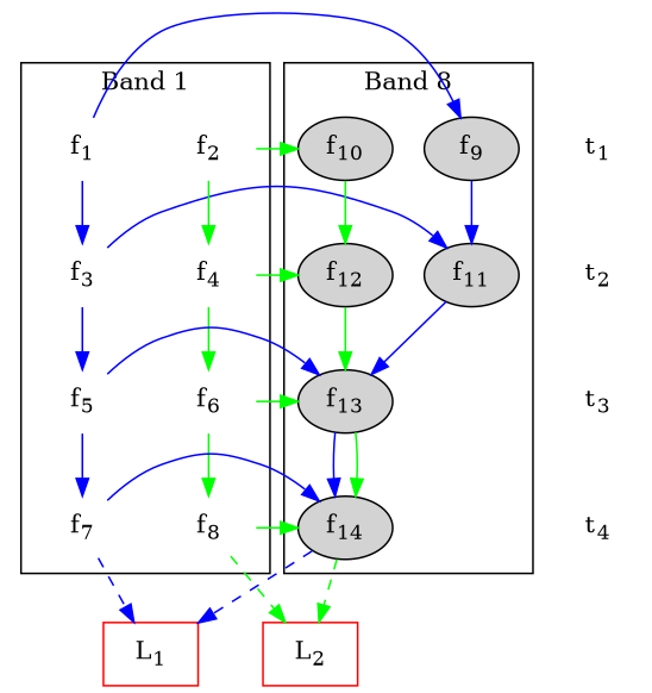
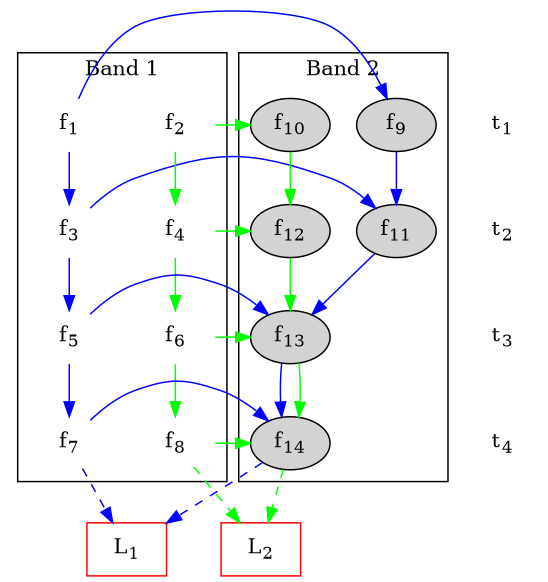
  digraph {
    rankdir=TB
    node [style=filled]
    edge [color=green]
    n1 [color=white label=<f<SUB>1</SUB>>]
    n2 [color=white label=<f<SUB>3</SUB>>]
    n3 [color=white label=<f<SUB>2</SUB>>]
    n4 [color=white label=<f<SUB>4</SUB>>]
    n5 [color=white label=<f<SUB>5</SUB>>]
    n6 [color=white label=<f<SUB>6</SUB>>]
    n7 [color=white label=<f<SUB>7</SUB>>]
    n8 [color=white label=<f<SUB>8</SUB>>]
    n9 [label=<f<SUB>9</SUB>>]
    n10 [label=<f<SUB>11</SUB>>]
    n11 [label=<f<SUB>10</SUB>>]
    n12 [label=<f<SUB>12</SUB>>]
    n13 [label=<f<SUB>13</SUB>>]
    n14 [label=<f<SUB>14</SUB>>]
    n15 [color=red label=<L<SUB>1</SUB>> shape=box style=""]
    n16 [color=red label=<L<SUB>2</SUB>> shape=box style=""]
    n17 [label=<t<SUB>1</SUB>> shape=none style=""]
    n18 [label=<t<SUB>2</SUB>> shape=none style=""]
    n19 [label=<t<SUB>3</SUB>> shape=none style=""]
    n20 [label=<t<SUB>4</SUB>> shape=none style=""]
    subgraph cluster_1 {
      label="Band 1"
      n1
      n2
      n3
      n4
      n5
      n6
      n7
      n8
    }
    subgraph cluster_2 {
-     label="Band 8"
+     label="Band 2"
      rank=min
      n9
      n10
      n11
      n12
      n13
      n14
    }
    n1 -> n2 [color=blue]
    n1 -> n9 [color=blue constraint=false]
    n2 -> n5 [color=blue]
    n2 -> n10 [color=blue constraint=false]
    n3 -> n4
    n3 -> n11 [constraint=false]
    n4 -> n6
    n4 -> n12 [constraint=false]
    n5 -> n7 [color=blue]
    n5 -> n13 [color=blue constraint=false]
    n6 -> n8
    n6 -> n13 [constraint=false]
    n7 -> n14 [color=blue constraint=false]
    n7 -> n15 [color=blue constraint=true style=dashed]
    n8 -> n14 [constraint=false]
    n8 -> n16 [constraint=true style=dashed]
    n9 -> n10 [color=blue]
    n10 -> n13 [color=blue]
    n11 -> n12
    n12 -> n13
    n13 -> n14 [color=blue]
    n13 -> n14
    n14 -> n15 [color=blue constraint=true style=dashed]
    n14 -> n16 [constraint=true style=dashed]
    n17 -> n18 [constraint=true style=invis]
    n18 -> n19 [constraint=true style=invis]
    n19 -> n20 [constraint=true style=invis]
  }
